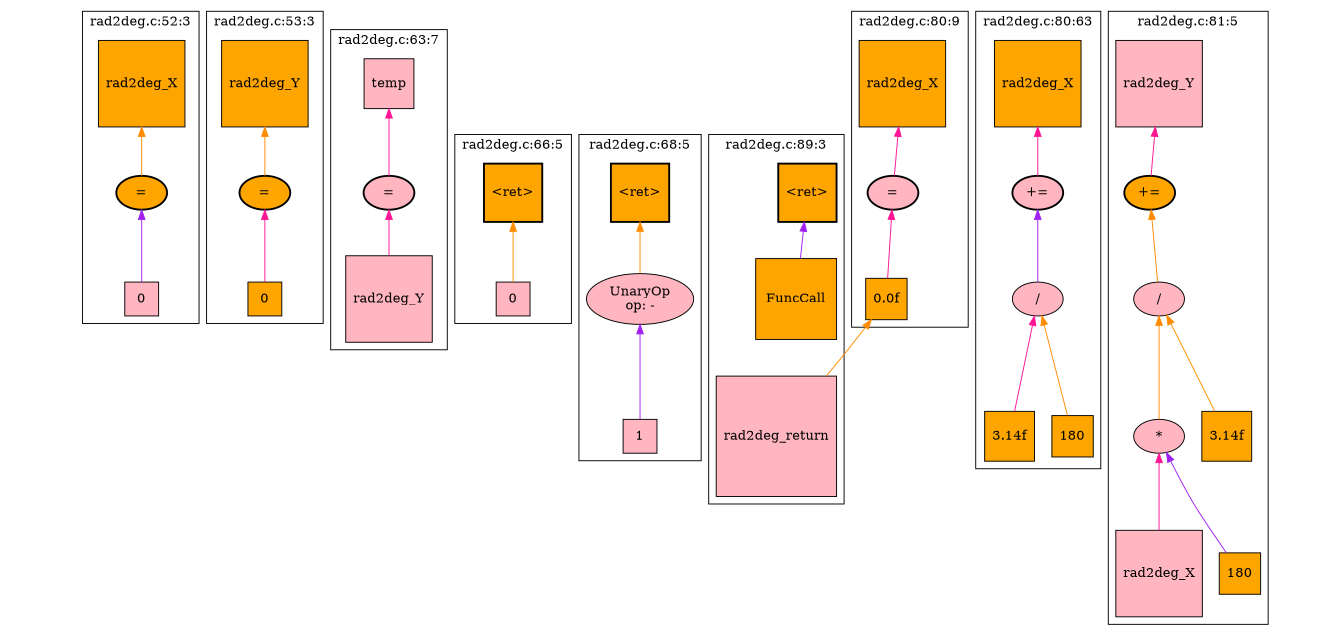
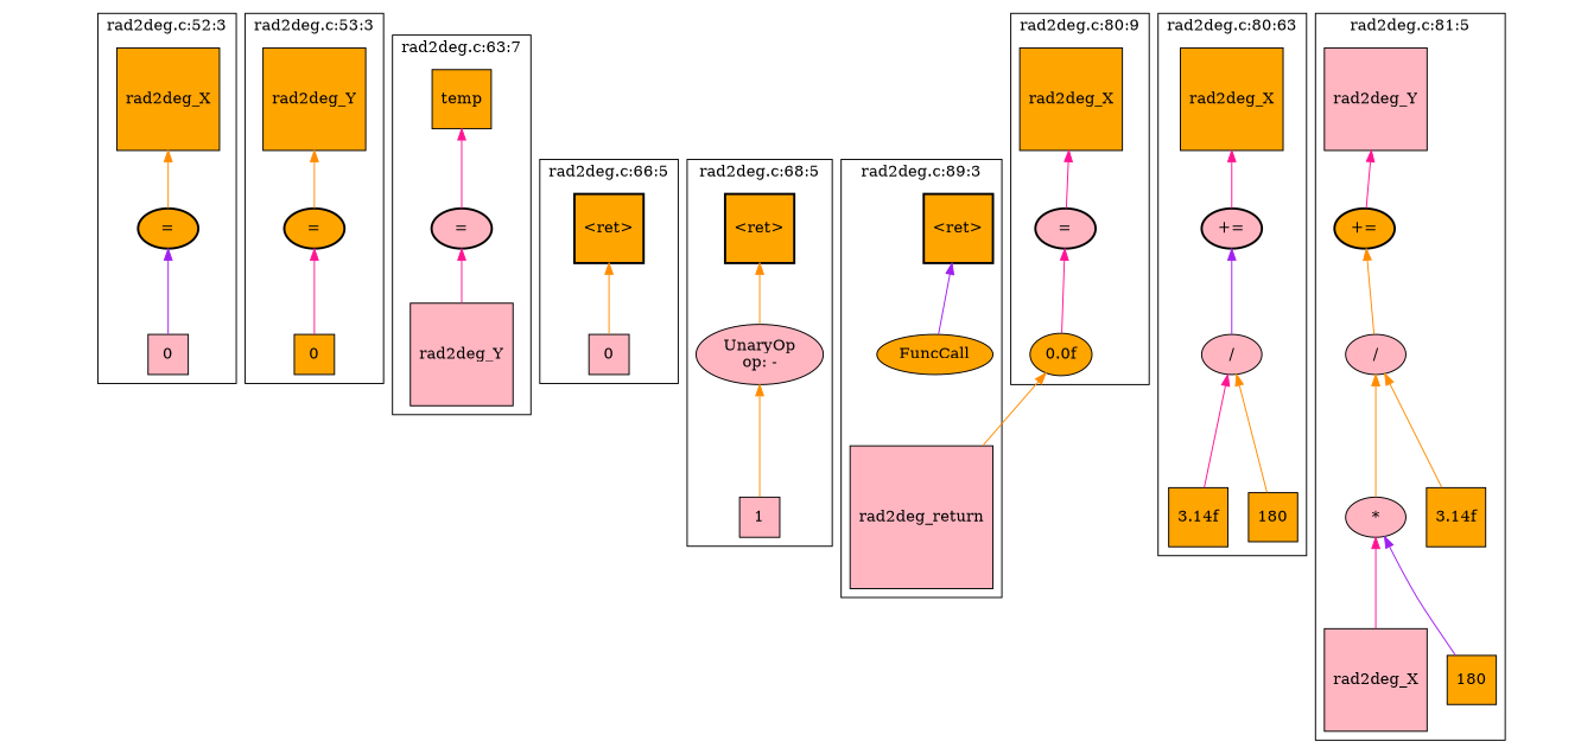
  strict graph {
    newrank=true
    node [style=filled fillcolor=orange shape=square]
    edge [dir=back]
    rank2 [height=0.5 style=invis width=0.013889 fillcolor="" shape=""]
    n2 [height=0.5 label="=" style="filled,bold" width=0.75 shape=""]
    n3 [height=0.5 label="=" style="filled,bold" width=0.75 shape=""]
    n4 [fillcolor=lightpink height=0.5 label="=" style="filled,bold" width=0.75 shape=""]
    n5 [height=0.65278 label="\<ret\>" style="filled,bold" width=0.65278]
    n6 [height=0.65278 label="\<ret\>" style="filled,bold" width=0.65278]
    n7 [fillcolor=lightpink height=0.5 label="=" style="filled,bold" width=0.75 shape=""]
    n8 [fillcolor=lightpink height=0.5 label="+=" style="filled,bold" width=0.75 shape=""]
    n9 [height=0.5 label="+=" style="filled,bold" width=0.75 shape=""]
    n10 [height=0.65278 label="\<ret\>" style="filled,bold" width=0.65278]
    end [height=0.5 style=invis width=0.013889 fillcolor="" shape=""]
    n12 [fillcolor=lightpink height=0.5 label=0 width=0.5]
    n13 [height=1.0694 label=rad2deg_X width=1.0694]
    n14 [fillcolor=lightpink height=1.0694 label=rad2deg_Y width=1.0694]
-   n15 [fillcolor=lightpink height=0.61111 label=temp width=0.61111]
+   n15 [height=0.61111 label=temp width=0.61111]
    n16 [height=0.5 label=0 width=0.5]
    n17 [height=1.0694 label=rad2deg_Y width=1.0694]
    n18 [fillcolor=lightpink height=0.5 label=0 width=0.5]
    n19 [fillcolor=lightpink height=0.74639 label="UnaryOp\nop: -" width=1.316 shape=""]
    n20 [fillcolor=lightpink height=0.5 label=1 width=0.5]
-   n21 [height=0.52778 label="0.0f" width=0.52778]
+   n21 [height=0.52778 label="0.0f" shape=ellipse width=0.52778]
    n22 [height=1.0694 label=rad2deg_X width=1.0694]
    n23 [fillcolor=lightpink height=0.5 label="/" width=0.75 shape=""]
    n24 [height=0.625 label="3.14f" width=0.625]
    n25 [height=0.51389 label=180 width=0.51389]
    n26 [height=1.0694 label=rad2deg_X width=1.0694]
    n27 [fillcolor=lightpink height=0.5 label="/" width=0.75 shape=""]
    n28 [fillcolor=lightpink height=0.5 label="*" width=0.75 shape=""]
    n29 [height=0.625 label="3.14f" width=0.625]
    n30 [fillcolor=lightpink height=1.0694 label=rad2deg_X width=1.0694]
    n31 [height=0.51389 label=180 width=0.51389]
    n32 [fillcolor=lightpink height=1.0694 label=rad2deg_Y width=1.0694]
-   n33 [height=0.5 label=FuncCall width=1.1916]
+   n33 [height=0.5 label=FuncCall width=1.1916 shape=""]
    n34 [fillcolor=lightpink height=1.375 label=rad2deg_return width=1.375]
    rank1 [height=0.5 style=invis width=0.013889 fillcolor="" shape=""]
    subgraph sub_1 {
      rank=same
      rankdir=LR
      rank2
      n2
      n3
      n4
      n5
      n6
      n7
      n8
      n9
      n10
      end
    }
    subgraph cluster_2 {
      label="rad2deg.c:52:3"
      n2
      n12
      n13
    }
    subgraph cluster_3 {
      label="rad2deg.c:63:7"
      n4
      n14
      n15
    }
    subgraph cluster_4 {
      label="rad2deg.c:53:3"
      n3
      n16
      n17
    }
    subgraph cluster_5 {
      label="rad2deg.c:66:5"
      n5
      n18
    }
    subgraph cluster_6 {
      label="rad2deg.c:68:5"
      n6
      n19
      n20
    }
    subgraph cluster_7 {
      label="rad2deg.c:80:9"
      n7
      n21
      n22
    }
    subgraph cluster_8 {
      label="rad2deg.c:80:63"
      n8
      n23
      n24
      n25
      n26
    }
    subgraph cluster_9 {
      label="rad2deg.c:81:5"
      n9
      n27
      n28
      n29
      n30
      n31
      n32
    }
    subgraph cluster_10 {
      label="rad2deg.c:89:3"
      n10
      n33
      n34
    }
    rank2 -- n2 [style=invis dir=""]
    n2 -- n3 [style=invis dir=""]
    n2 -- n12 [color=purple]
    n3 -- n4 [style=invis dir=""]
    n3 -- n16 [color=deeppink]
    n4 -- n5 [style=invis dir=""]
    n4 -- n14 [color=deeppink]
    n5 -- n6 [style=invis dir=""]
    n5 -- n18 [color=darkorange]
    n6 -- n7 [style=invis dir=""]
    n6 -- n19 [color=darkorange]
    n7 -- n8 [style=invis dir=""]
    n7 -- n21 [color=deeppink]
    n8 -- n9 [style=invis dir=""]
    n8 -- n23 [color=purple]
    n9 -- n10 [style=invis dir=""]
    n9 -- n27 [color=darkorange]
    n10 -- end [style=invis dir=""]
    n10 -- n33 [color=purple]
    n13 -- n2 [color=darkorange]
    n15 -- n4 [color=deeppink]
    n17 -- n3 [color=darkorange]
-   n19 -- n20 [color=purple]
+   n19 -- n20 [color=darkorange]
    n21 -- n34 [color=darkorange]
    n22 -- n7 [color=deeppink]
    n23 -- n24 [color=deeppink]
    n23 -- n25 [color=darkorange]
    n26 -- n8 [color=deeppink]
    n27 -- n28 [color=darkorange]
    n27 -- n29 [color=darkorange]
    n28 -- n30 [color=deeppink]
    n28 -- n31 [color=purple]
    n32 -- n9 [color=deeppink]
    rank1 -- rank2 [style=invis dir=""]
  }
